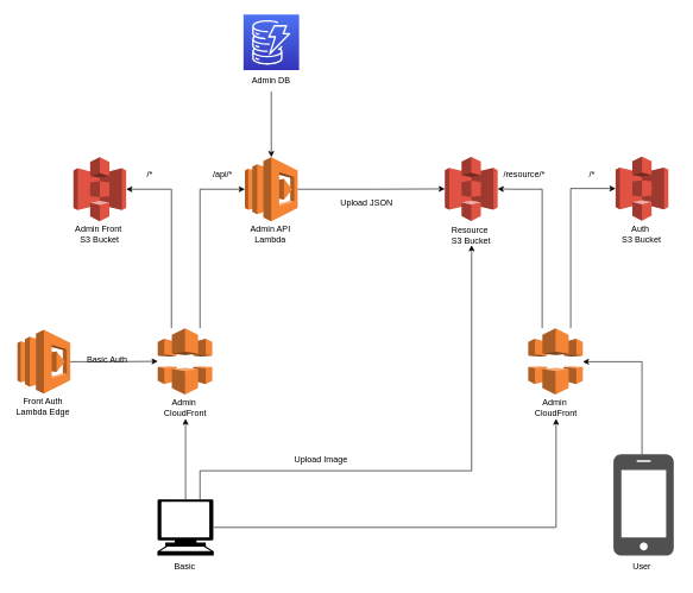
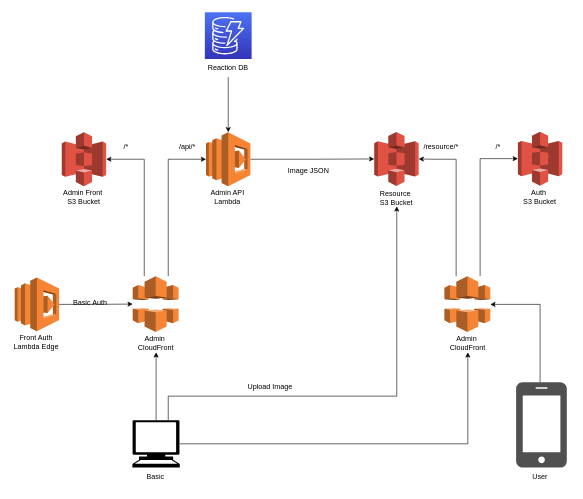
  <mxCell id="0" />
  <mxCell id="1" parent="0" />
  <mxCell id="2" style="edgeStyle=orthogonalEdgeStyle;rounded=0;orthogonalLoop=1;jettySize=auto;html=1;strokeColor=none;startArrow=classic;startFill=1;" parent="1" source="18" target="46" edge="1"><mxGeometry relative="1" as="geometry" /></mxCell>
  <mxCell id="3" style="edgeStyle=orthogonalEdgeStyle;rounded=0;orthogonalLoop=1;jettySize=auto;html=1;" edge="1" parent="1" source="4" target="39"><mxGeometry relative="1" as="geometry"><Array as="points"><mxPoint x="900" y="507" /></Array></mxGeometry></mxCell>
  <mxCell id="4" value="" style="sketch=0;pointerEvents=1;shadow=0;dashed=0;html=1;strokeColor=none;fillColor=#505050;labelPosition=center;verticalLabelPosition=bottom;verticalAlign=top;outlineConnect=0;align=center;shape=mxgraph.office.devices.cell_phone_iphone_standalone;" parent="1" vertex="1"><mxGeometry x="860" y="637" width="84.52" height="142" as="geometry" /></mxCell>
  <mxCell id="5" value="Basic" style="text;html=1;strokeColor=none;fillColor=none;align=center;verticalAlign=middle;whiteSpace=wrap;rounded=0;" parent="1" vertex="1"><mxGeometry x="228.51" y="779" width="60" height="30" as="geometry" /></mxCell>
  <mxCell id="6" value="Basic Auth" style="text;html=1;strokeColor=none;fillColor=none;align=center;verticalAlign=middle;whiteSpace=wrap;rounded=0;" parent="1" vertex="1"><mxGeometry x="120" y="488.5" width="60" height="30" as="geometry" /></mxCell>
  <mxCell id="7" style="edgeStyle=orthogonalEdgeStyle;rounded=0;orthogonalLoop=1;jettySize=auto;html=1;entryX=0.5;entryY=1;entryDx=0;entryDy=0;" parent="1" source="10" target="12" edge="1"><mxGeometry relative="1" as="geometry" /></mxCell>
  <mxCell id="8" style="edgeStyle=orthogonalEdgeStyle;rounded=0;orthogonalLoop=1;jettySize=auto;html=1;" parent="1" source="10" target="30" edge="1"><mxGeometry relative="1" as="geometry"><Array as="points"><mxPoint x="280" y="660" /><mxPoint x="661" y="660" /></Array></mxGeometry></mxCell>
  <mxCell id="9" style="edgeStyle=orthogonalEdgeStyle;rounded=0;orthogonalLoop=1;jettySize=auto;html=1;" edge="1" parent="1" source="10" target="38"><mxGeometry relative="1" as="geometry" /></mxCell>
  <mxCell id="10" value="" style="shape=mxgraph.signs.tech.computer;html=1;pointerEvents=1;fillColor=#000000;strokeColor=none;verticalLabelPosition=bottom;verticalAlign=top;align=center;" parent="1" vertex="1"><mxGeometry x="220.25" y="700" width="79" height="79" as="geometry" /></mxCell>
  <mxCell id="11" value="" style="group" parent="1" vertex="1" connectable="0"><mxGeometry x="210.25" y="460" width="99" height="127" as="geometry" /></mxCell>
  <mxCell id="12" value="Admin&amp;nbsp;&lt;div&gt;CloudFront&lt;/div&gt;" style="text;html=1;strokeColor=none;fillColor=none;align=center;verticalAlign=middle;whiteSpace=wrap;rounded=0;" parent="11" vertex="1"><mxGeometry y="97" width="99" height="30" as="geometry" /></mxCell>
  <mxCell id="13" value="" style="outlineConnect=0;dashed=0;verticalLabelPosition=bottom;verticalAlign=top;align=center;html=1;shape=mxgraph.aws3.cloudfront;fillColor=#F58536;gradientColor=none;" parent="11" vertex="1"><mxGeometry x="10.5" width="76.5" height="93" as="geometry" /></mxCell>
  <mxCell id="14" value="" style="group" parent="1" vertex="1" connectable="0"><mxGeometry x="90" y="220" width="99" height="123" as="geometry" /></mxCell>
  <mxCell id="15" value="" style="outlineConnect=0;dashed=0;verticalLabelPosition=bottom;verticalAlign=top;align=center;html=1;shape=mxgraph.aws3.s3;fillColor=#E05243;gradientColor=none;" parent="14" vertex="1"><mxGeometry x="12.49" width="74.03" height="90" as="geometry" /></mxCell>
  <mxCell id="16" value="Admin Front&amp;nbsp;&lt;div&gt;S3 Bucket&lt;/div&gt;" style="text;html=1;strokeColor=none;fillColor=none;align=center;verticalAlign=middle;whiteSpace=wrap;rounded=0;" parent="14" vertex="1"><mxGeometry y="93" width="99" height="30" as="geometry" /></mxCell>
  <mxCell id="17" value="" style="group" parent="1" vertex="1" connectable="0"><mxGeometry x="342" y="220" width="74.03" height="123" as="geometry" /></mxCell>
  <mxCell id="18" value="" style="outlineConnect=0;dashed=0;verticalLabelPosition=bottom;verticalAlign=top;align=center;html=1;shape=mxgraph.aws3.lambda;fillColor=#F58534;gradientColor=none;" parent="17" vertex="1"><mxGeometry x="1" width="74.03" height="90" as="geometry" /></mxCell>
  <mxCell id="19" value="Admin API Lambda" style="text;html=1;strokeColor=none;fillColor=none;align=center;verticalAlign=middle;whiteSpace=wrap;rounded=0;" parent="17" vertex="1"><mxGeometry x="7.01" y="93" width="60" height="30" as="geometry" /></mxCell>
  <mxCell id="20" value="" style="group" parent="1" vertex="1" connectable="0"><mxGeometry x="20" y="462" width="80" height="123" as="geometry" /></mxCell>
  <mxCell id="21" value="" style="outlineConnect=0;dashed=0;verticalLabelPosition=bottom;verticalAlign=top;align=center;html=1;shape=mxgraph.aws3.lambda;fillColor=#F58534;gradientColor=none;" parent="20" vertex="1"><mxGeometry x="4" width="74.03" height="90" as="geometry" /></mxCell>
  <mxCell id="22" value="Front Auth Lambda Edge" style="text;html=1;strokeColor=none;fillColor=none;align=center;verticalAlign=middle;whiteSpace=wrap;rounded=0;" parent="20" vertex="1"><mxGeometry y="93" width="80" height="30" as="geometry" /></mxCell>
  <mxCell id="23" style="edgeStyle=orthogonalEdgeStyle;rounded=0;orthogonalLoop=1;jettySize=auto;html=1;" parent="1" source="21" target="13" edge="1"><mxGeometry relative="1" as="geometry" /></mxCell>
  <mxCell id="24" style="edgeStyle=orthogonalEdgeStyle;rounded=0;orthogonalLoop=1;jettySize=auto;html=1;" parent="1" source="13" target="15" edge="1"><mxGeometry relative="1" as="geometry"><Array as="points"><mxPoint x="240" y="265" /></Array></mxGeometry></mxCell>
  <mxCell id="25" style="edgeStyle=orthogonalEdgeStyle;rounded=0;orthogonalLoop=1;jettySize=auto;html=1;" parent="1" source="13" target="18" edge="1"><mxGeometry relative="1" as="geometry"><Array as="points"><mxPoint x="280" y="265" /></Array></mxGeometry></mxCell>
  <mxCell id="26" value="/*" style="text;html=1;strokeColor=none;fillColor=none;align=center;verticalAlign=middle;whiteSpace=wrap;rounded=0;" parent="1" vertex="1"><mxGeometry x="180" y="230" width="60" height="30" as="geometry" /></mxCell>
  <mxCell id="27" value="/api/*" style="text;html=1;strokeColor=none;fillColor=none;align=center;verticalAlign=middle;whiteSpace=wrap;rounded=0;" parent="1" vertex="1"><mxGeometry x="282" y="230" width="60" height="30" as="geometry" /></mxCell>
  <mxCell id="28" value="" style="group" parent="1" vertex="1" connectable="0"><mxGeometry x="611" y="220.5" width="99" height="123" as="geometry" /></mxCell>
  <mxCell id="29" value="" style="outlineConnect=0;dashed=0;verticalLabelPosition=bottom;verticalAlign=top;align=center;html=1;shape=mxgraph.aws3.s3;fillColor=#E05243;gradientColor=none;" parent="28" vertex="1"><mxGeometry x="12.49" y="-1" width="74.03" height="90" as="geometry" /></mxCell>
  <mxCell id="30" value="Resource&amp;nbsp;&lt;div&gt;S3 Bucket&lt;/div&gt;" style="text;html=1;strokeColor=none;fillColor=none;align=center;verticalAlign=middle;whiteSpace=wrap;rounded=0;" parent="28" vertex="1"><mxGeometry y="93" width="99" height="30" as="geometry" /></mxCell>
  <mxCell id="31" style="edgeStyle=orthogonalEdgeStyle;rounded=0;orthogonalLoop=1;jettySize=auto;html=1;" parent="1" source="18" target="29" edge="1"><mxGeometry relative="1" as="geometry" /></mxCell>
- <mxCell id="32" value="Upload JSON" style="text;html=1;strokeColor=none;fillColor=none;align=center;verticalAlign=middle;whiteSpace=wrap;rounded=0;" parent="1" vertex="1"><mxGeometry x="474" y="270" width="80" height="30" as="geometry" /></mxCell>
+ <mxCell id="32" value="Image JSON" style="text;html=1;strokeColor=none;fillColor=none;align=center;verticalAlign=middle;whiteSpace=wrap;rounded=0;" parent="1" vertex="1"><mxGeometry x="474" y="270" width="80" height="30" as="geometry" /></mxCell>
  <mxCell id="33" value="Upload Image" style="text;html=1;strokeColor=none;fillColor=none;align=center;verticalAlign=middle;whiteSpace=wrap;rounded=0;" parent="1" vertex="1"><mxGeometry x="410" y="630" width="80" height="30" as="geometry" /></mxCell>
  <mxCell id="34" value="" style="group" parent="1" vertex="1" connectable="0"><mxGeometry x="850.48" y="220" width="99" height="123" as="geometry" /></mxCell>
  <mxCell id="35" value="" style="outlineConnect=0;dashed=0;verticalLabelPosition=bottom;verticalAlign=top;align=center;html=1;shape=mxgraph.aws3.s3;fillColor=#E05243;gradientColor=none;" parent="34" vertex="1"><mxGeometry x="12.49" y="-1" width="74.03" height="90" as="geometry" /></mxCell>
  <mxCell id="36" value="Auth&amp;nbsp;&lt;div&gt;S3 Bucket&lt;/div&gt;" style="text;html=1;strokeColor=none;fillColor=none;align=center;verticalAlign=middle;whiteSpace=wrap;rounded=0;" parent="34" vertex="1"><mxGeometry y="93" width="99" height="30" as="geometry" /></mxCell>
  <mxCell id="37" value="" style="group" parent="1" vertex="1" connectable="0"><mxGeometry x="730" y="460" width="99" height="127" as="geometry" /></mxCell>
  <mxCell id="38" value="Admin&amp;nbsp;&lt;div&gt;CloudFront&lt;/div&gt;" style="text;html=1;strokeColor=none;fillColor=none;align=center;verticalAlign=middle;whiteSpace=wrap;rounded=0;" parent="37" vertex="1"><mxGeometry y="97" width="99" height="30" as="geometry" /></mxCell>
  <mxCell id="39" value="" style="outlineConnect=0;dashed=0;verticalLabelPosition=bottom;verticalAlign=top;align=center;html=1;shape=mxgraph.aws3.cloudfront;fillColor=#F58536;gradientColor=none;" parent="37" vertex="1"><mxGeometry x="10.5" width="76.5" height="93" as="geometry" /></mxCell>
  <mxCell id="40" style="edgeStyle=orthogonalEdgeStyle;rounded=0;orthogonalLoop=1;jettySize=auto;html=1;entryX=1;entryY=0.5;entryDx=0;entryDy=0;entryPerimeter=0;" parent="1" source="39" target="29" edge="1"><mxGeometry relative="1" as="geometry"><Array as="points"><mxPoint x="760" y="265" /><mxPoint x="719" y="265" /></Array></mxGeometry></mxCell>
  <mxCell id="41" style="edgeStyle=orthogonalEdgeStyle;rounded=0;orthogonalLoop=1;jettySize=auto;html=1;" parent="1" source="39" target="35" edge="1"><mxGeometry relative="1" as="geometry"><Array as="points"><mxPoint x="800" y="264" /></Array></mxGeometry></mxCell>
  <mxCell id="42" value="/*" style="text;html=1;strokeColor=none;fillColor=none;align=center;verticalAlign=middle;whiteSpace=wrap;rounded=0;" parent="1" vertex="1"><mxGeometry x="800" y="230" width="60" height="30" as="geometry" /></mxCell>
  <mxCell id="43" value="/resource/*" style="text;html=1;strokeColor=none;fillColor=none;align=center;verticalAlign=middle;whiteSpace=wrap;rounded=0;" vertex="1" parent="1"><mxGeometry x="700" y="230" width="70" height="30" as="geometry" /></mxCell>
  <mxCell id="44" value="User" style="text;html=1;strokeColor=none;fillColor=none;align=center;verticalAlign=middle;whiteSpace=wrap;rounded=0;" vertex="1" parent="1"><mxGeometry x="869.98" y="780" width="60" height="30" as="geometry" /></mxCell>
  <mxCell id="45" value="" style="group" vertex="1" connectable="0" parent="1"><mxGeometry x="340.03" width="80.0" height="108" as="geometry" y="20" /></mxCell>
  <mxCell id="46" value="" style="sketch=0;points=[[0,0,0],[0.25,0,0],[0.5,0,0],[0.75,0,0],[1,0,0],[0,1,0],[0.25,1,0],[0.5,1,0],[0.75,1,0],[1,1,0],[0,0.25,0],[0,0.5,0],[0,0.75,0],[1,0.25,0],[1,0.5,0],[1,0.75,0]];outlineConnect=0;fontColor=#232F3E;gradientColor=#4D72F3;gradientDirection=north;fillColor=#3334B9;strokeColor=#ffffff;dashed=0;verticalLabelPosition=bottom;verticalAlign=top;align=center;html=1;fontSize=12;fontStyle=0;aspect=fixed;shape=mxgraph.aws4.resourceIcon;resIcon=mxgraph.aws4.dynamodb;" parent="45" vertex="1"><mxGeometry x="1" width="78" height="78" as="geometry" /></mxCell>
- <mxCell id="47" value="Admin DB" style="text;html=1;strokeColor=none;fillColor=none;align=center;verticalAlign=middle;whiteSpace=wrap;rounded=0;" vertex="1" parent="45"><mxGeometry y="78" width="80" height="30" as="geometry" /></mxCell>
+ <mxCell id="47" value="Reaction DB" style="text;html=1;strokeColor=none;fillColor=none;align=center;verticalAlign=middle;whiteSpace=wrap;rounded=0;" vertex="1" parent="45"><mxGeometry y="78" width="80" height="30" as="geometry" /></mxCell>
  <mxCell id="48" style="edgeStyle=orthogonalEdgeStyle;rounded=0;orthogonalLoop=1;jettySize=auto;html=1;entryX=0.5;entryY=0;entryDx=0;entryDy=0;entryPerimeter=0;" edge="1" parent="1" source="47" target="18"><mxGeometry relative="1" as="geometry" /></mxCell>
